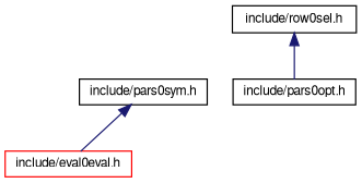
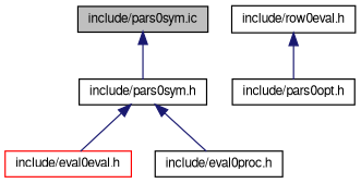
  digraph {
    node [color=black fontname=FreeSans fontsize=10 shape=record]
    edge [color=midnightblue dir=back fontname=FreeSans fontsize=10 labelfontname=FreeSans labelfontsize=10 style=solid]
+   n1 [fillcolor=grey75 fontcolor=black height=0.2 label="include/pars0sym.ic" style=filled width=0.4]
    n2 [height=0.2 label="include/pars0sym.h" width=0.4]
    n3 [color=red height=0.2 label="include/eval0eval.h" width=0.4]
+   n4 [height=0.2 label="include/eval0proc.h" width=0.4]
    n5 [height=0.2 label="include/pars0opt.h" width=0.4]
-   n6 [height=0.2 label="include/row0sel.h" width=0.4]
+   n6 [height=0.2 label="include/row0eval.h" width=0.4]
+   n1 -> n2
    n2 -> n3
+   n2 -> n4
    n6 -> n5
  }
